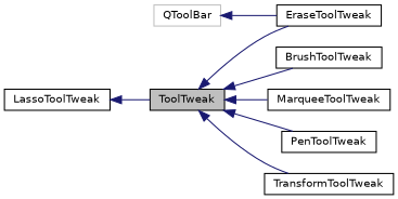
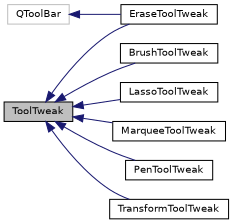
  digraph {
    rankdir=LR
    node [color=black fillcolor=white fontname=Helvetica fontsize=10 shape=record style=filled]
    edge [color=midnightblue dir=back fontname=Helvetica fontsize=10 labelfontname=Helvetica labelfontsize=10 style=solid]
    n1 [fillcolor=grey75 fontcolor=black height=0.2 label=ToolTweak width=0.4]
    n2 [height=0.2 label=BrushToolTweak width=0.4]
    n3 [height=0.2 label=EraseToolTweak width=0.4]
    n4 [height=0.2 label=LassoToolTweak width=0.4]
    n5 [height=0.2 label=MarqueeToolTweak width=0.4]
    n6 [height=0.2 label=PenToolTweak width=0.4]
    n7 [height=0.2 label=TransformToolTweak width=0.4]
    n8 [color=grey75 height=0.2 label=QToolBar width=0.4]
    n1 -> n2
    n1 -> n3
-   n4 -> n1
+   n1 -> n4
    n1 -> n5
    n1 -> n6
    n1 -> n7
    n8 -> n3
  }
